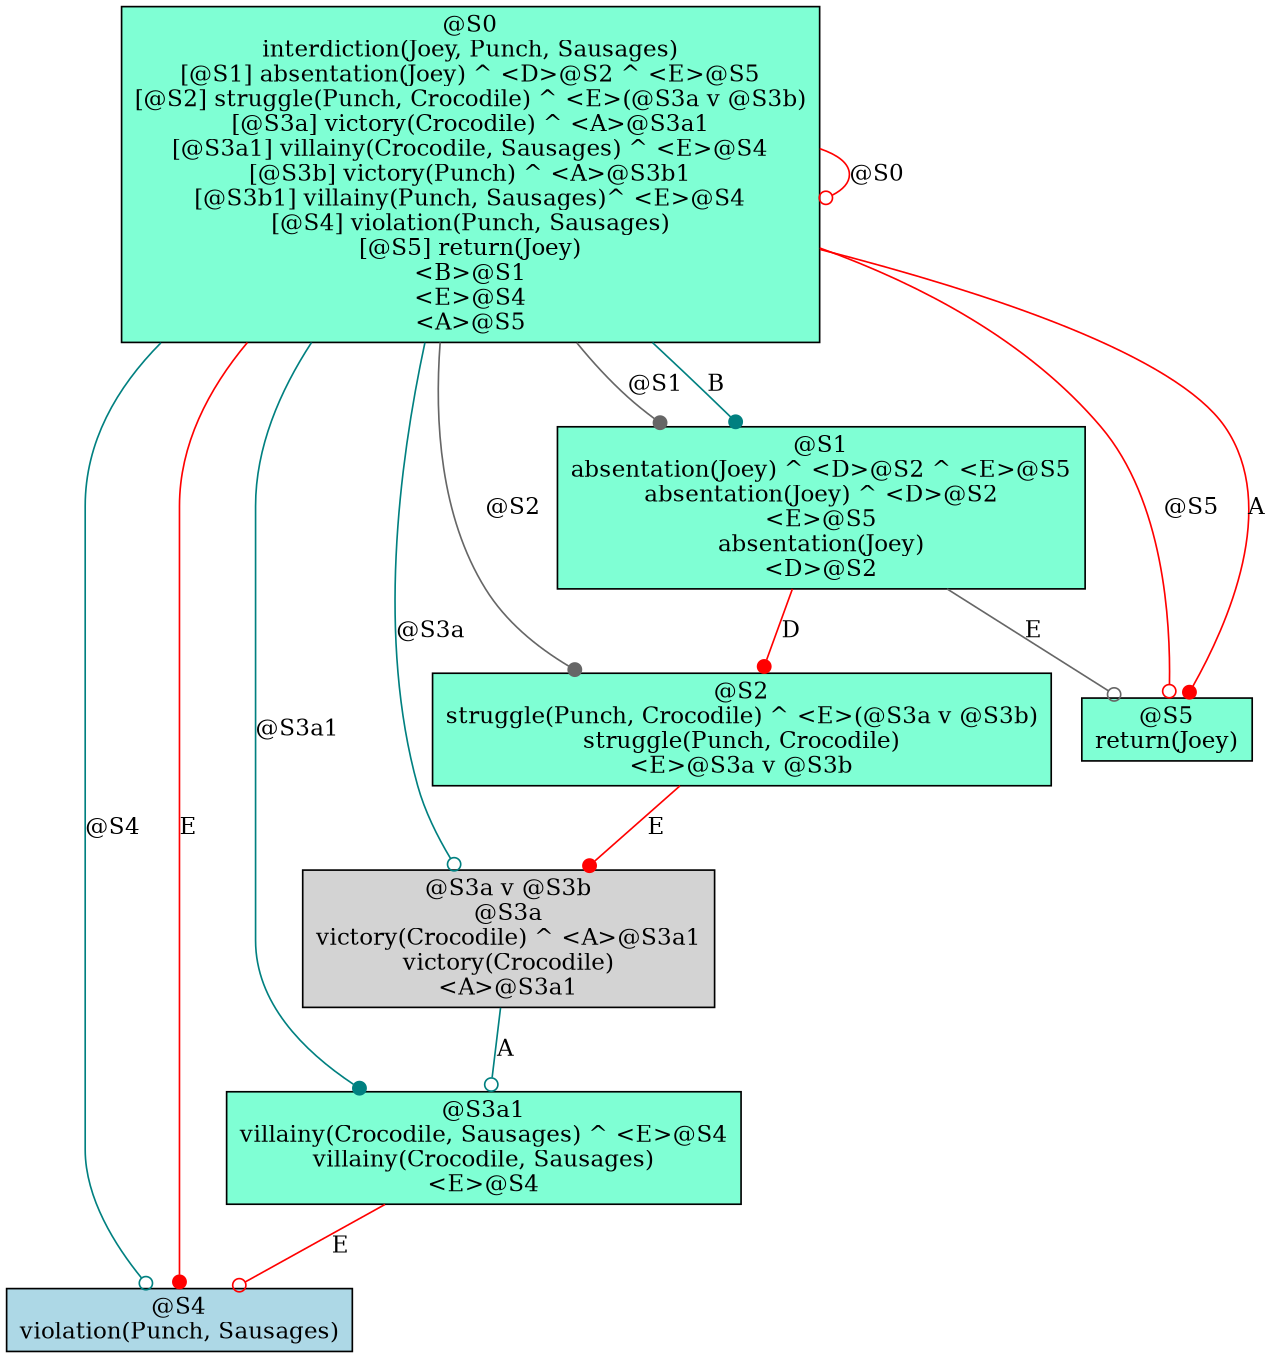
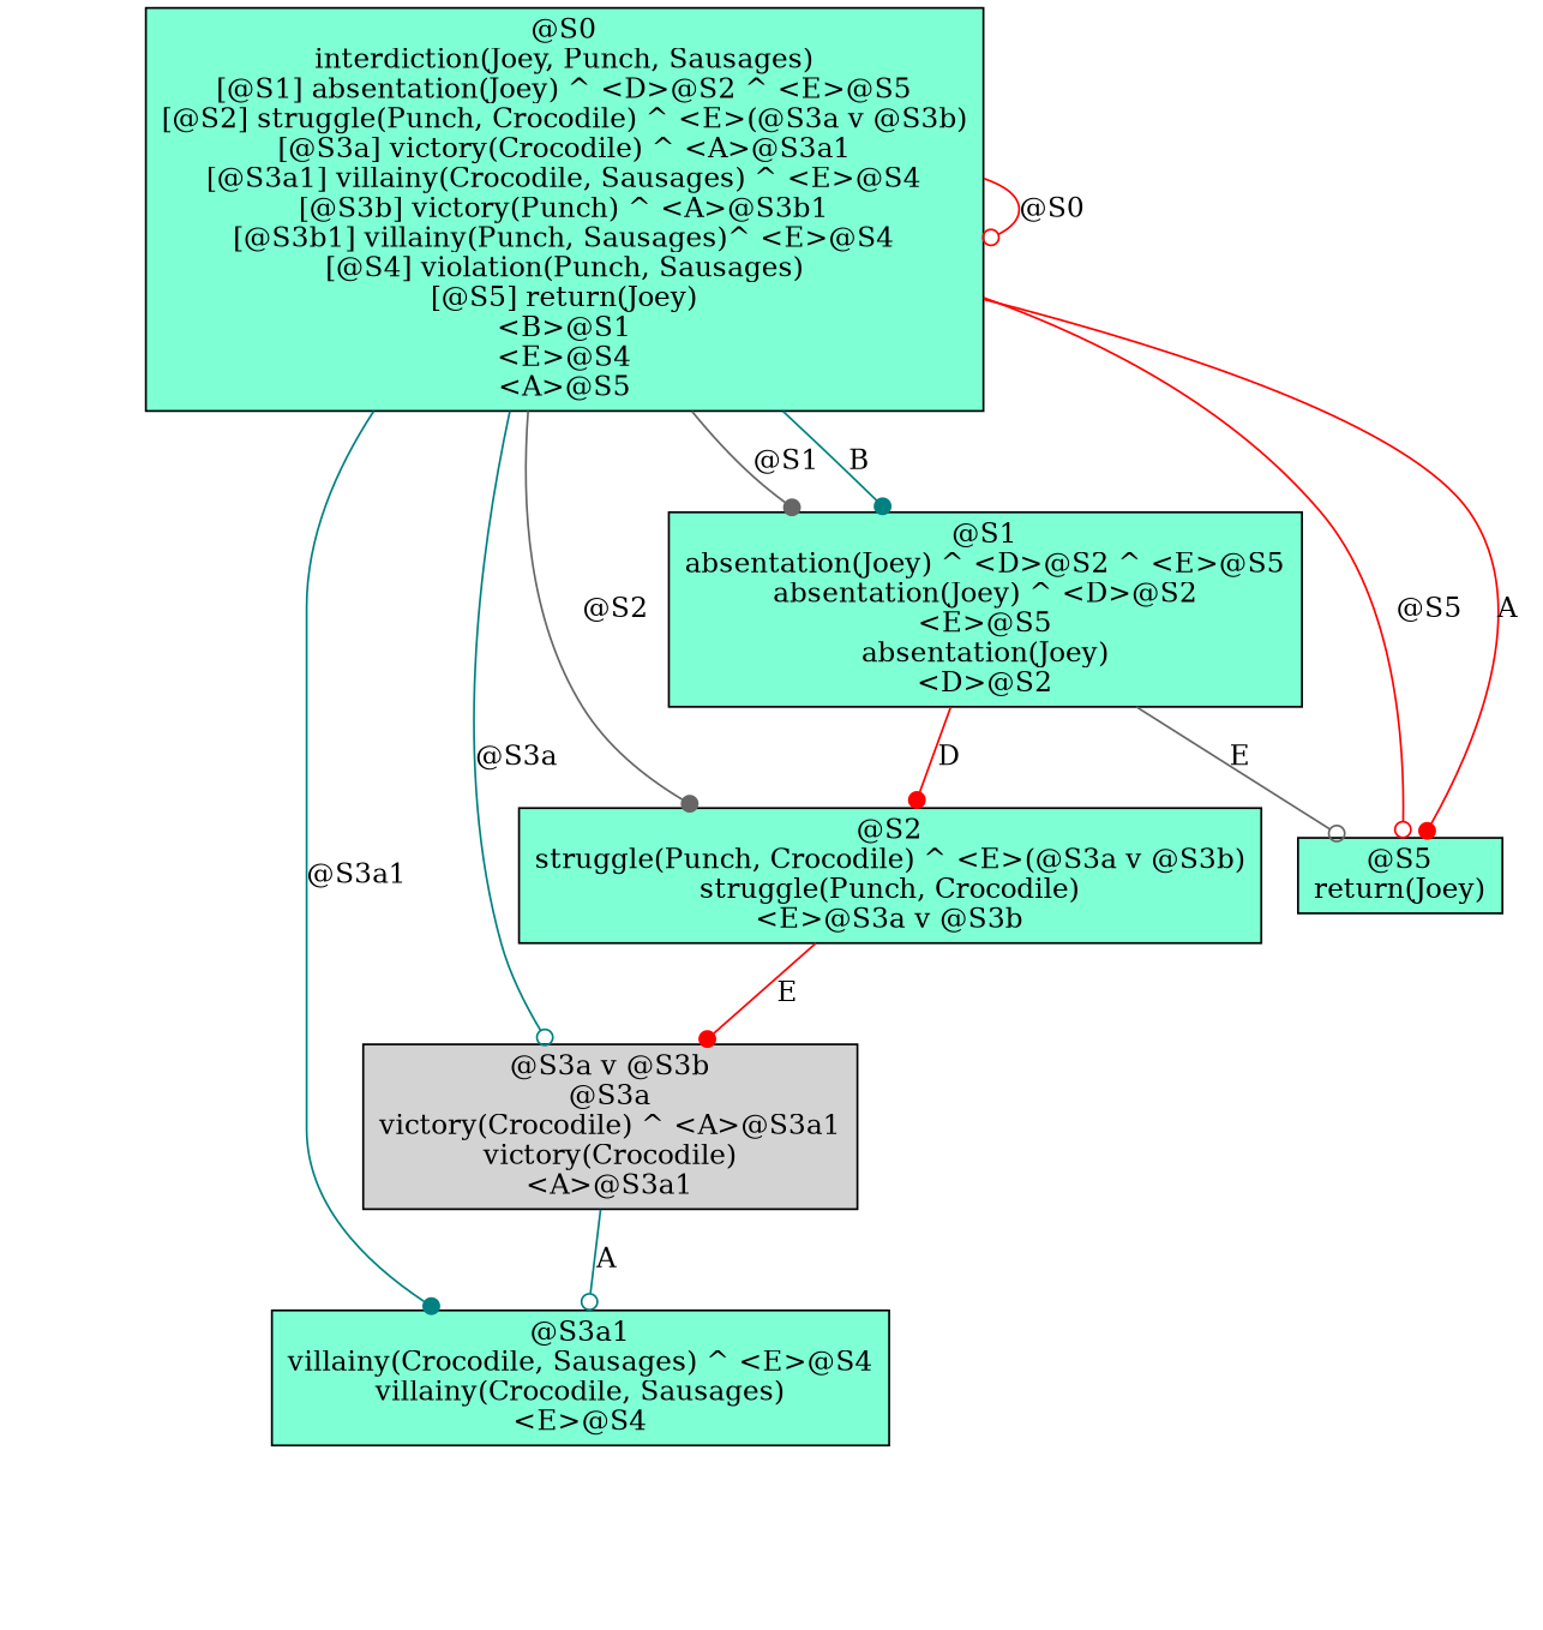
  digraph {
    node [shape=box style=filled fillcolor=aquamarine]
    edge [color=red arrowhead=dot]
    n1 [label="@S0\ninterdiction(Joey, Punch, Sausages)\n[@S1] absentation(Joey) ^ <D>@S2 ^ <E>@S5\n[@S2] struggle(Punch, Crocodile) ^ <E>(@S3a v @S3b)\n[@S3a] victory(Crocodile) ^ <A>@S3a1\n[@S3a1] villainy(Crocodile, Sausages) ^ <E>@S4\n[@S3b] victory(Punch) ^ <A>@S3b1\n[@S3b1] villainy(Punch, Sausages)^ <E>@S4\n[@S4] violation(Punch, Sausages)\n[@S5] return(Joey)\n<B>@S1\n<E>@S4\n<A>@S5"]
    n2 [label="@S1\nabsentation(Joey) ^ <D>@S2 ^ <E>@S5\nabsentation(Joey) ^ <D>@S2\n<E>@S5\nabsentation(Joey)\n<D>@S2"]
    n3 [label="@S2\nstruggle(Punch, Crocodile) ^ <E>(@S3a v @S3b)\nstruggle(Punch, Crocodile)\n<E>@S3a v @S3b"]
    n4 [label="@S3a v @S3b\n@S3a\nvictory(Crocodile) ^ <A>@S3a1\nvictory(Crocodile)\n<A>@S3a1" fillcolor=lightgrey]
    n5 [label="@S3a1\nvillainy(Crocodile, Sausages) ^ <E>@S4\nvillainy(Crocodile, Sausages)\n<E>@S4"]
-   n6 [label="@S4\nviolation(Punch, Sausages)" fillcolor=lightblue]
    n7 [label="@S5\nreturn(Joey)"]
    n1 -> n1 [label="@S0" arrowhead=odot]
    n1 -> n2 [label="@S1" color=gray40]
    n1 -> n2 [label=B color=teal]
    n1 -> n3 [label="@S2" color=gray40]
    n1 -> n4 [label="@S3a" color=teal arrowhead=odot]
    n1 -> n5 [label="@S3a1" color=teal]
-   n1 -> n6 [label="@S4" color=teal arrowhead=odot]
-   n1 -> n6 [label=E]
    n1 -> n7 [label="@S5" arrowhead=odot]
    n1 -> n7 [label=A]
    n2 -> n3 [label=D]
    n2 -> n7 [label=E color=gray40 arrowhead=odot]
    n3 -> n4 [label=E]
    n4 -> n5 [label=A color=teal arrowhead=odot]
-   n5 -> n6 [label=E arrowhead=odot]
  }
